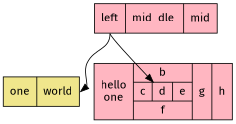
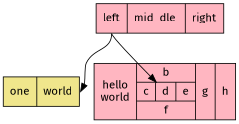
  digraph {
    fontname="Fira Sans"
    node [fillcolor=lightpink fontname="Fira Sans" shape=record style=filled]
    edge [fontname="Fira Sans" tailport=f0]
-   n1 [label="<f0> left | <f1> mid\  dle | <f2> mid"]
+   n1 [label="<f0> left | <f1> mid\  dle | <f2> right"]
    n2 [fillcolor=khaki label="<f0> one | <f1> world"]
-   n3 [label="hello\none | { b | { c | <here> d | e} | f} | g | h"]
+   n3 [label="hello\nworld | { b | { c | <here> d | e} | f} | g | h"]
    n1 -> n2 [headport=f1]
    n1 -> n3 [headport=here]
  }
